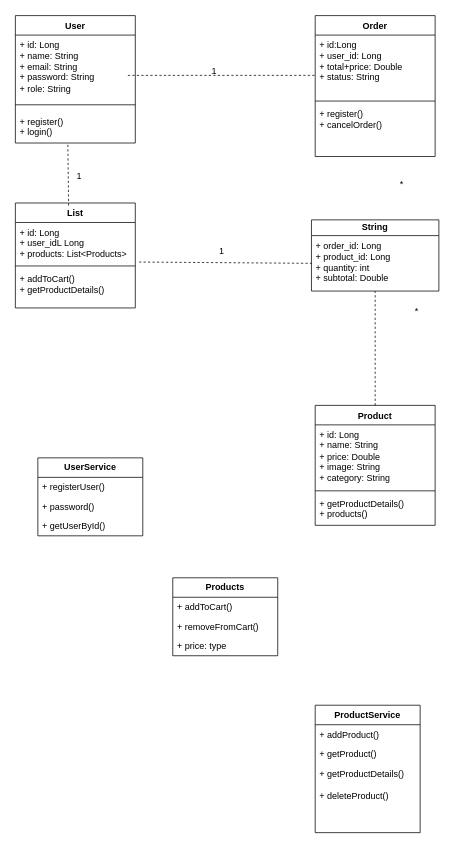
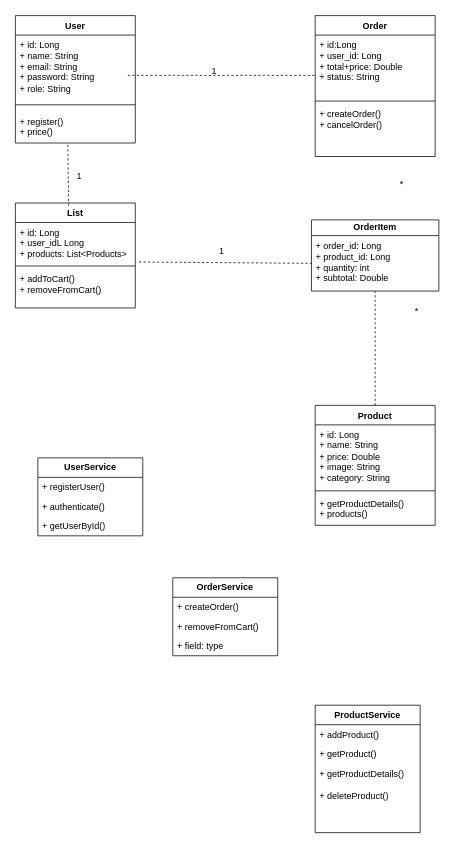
  <mxCell id="0" />
  <mxCell id="1" parent="0" />
  <mxCell id="2" value="User" style="swimlane;fontStyle=1;align=center;verticalAlign=top;childLayout=stackLayout;horizontal=1;startSize=26;horizontalStack=0;resizeParent=1;resizeParentMax=0;resizeLast=0;collapsible=1;marginBottom=0;whiteSpace=wrap;html=1;" vertex="1" parent="1"><mxGeometry x="20" y="20" width="160" height="170" as="geometry" /></mxCell>
  <mxCell id="3" value="+ id: Long&lt;div&gt;+ name: String&lt;/div&gt;&lt;div&gt;+ email: String&lt;/div&gt;&lt;div&gt;+ password: String&lt;/div&gt;&lt;div&gt;+ role: String&lt;/div&gt;" style="text;strokeColor=none;fillColor=none;align=left;verticalAlign=top;spacingLeft=4;spacingRight=4;overflow=hidden;rotatable=0;points=[[0,0.5],[1,0.5]];portConstraint=eastwest;whiteSpace=wrap;html=1;" vertex="1" parent="2"><mxGeometry y="26" width="160" height="84" as="geometry" /></mxCell>
  <mxCell id="4" value="" style="line;strokeWidth=1;fillColor=none;align=left;verticalAlign=middle;spacingTop=-1;spacingLeft=3;spacingRight=3;rotatable=0;labelPosition=right;points=[];portConstraint=eastwest;strokeColor=inherit;" vertex="1" parent="2"><mxGeometry y="110" width="160" height="18" as="geometry" /></mxCell>
- <mxCell id="5" value="+ register()&lt;div&gt;+ login()&lt;/div&gt;&lt;div&gt;&lt;br&gt;&lt;/div&gt;" style="text;strokeColor=none;fillColor=none;align=left;verticalAlign=top;spacingLeft=4;spacingRight=4;overflow=hidden;rotatable=0;points=[[0,0.5],[1,0.5]];portConstraint=eastwest;whiteSpace=wrap;html=1;" vertex="1" parent="2"><mxGeometry y="128" width="160" height="42" as="geometry" /></mxCell>
+ <mxCell id="5" value="+ register()&lt;div&gt;+ price()&lt;/div&gt;&lt;div&gt;&lt;br&gt;&lt;/div&gt;" style="text;strokeColor=none;fillColor=none;align=left;verticalAlign=top;spacingLeft=4;spacingRight=4;overflow=hidden;rotatable=0;points=[[0,0.5],[1,0.5]];portConstraint=eastwest;whiteSpace=wrap;html=1;" vertex="1" parent="2"><mxGeometry y="128" width="160" height="42" as="geometry" /></mxCell>
  <mxCell id="6" value="Product" style="swimlane;fontStyle=1;align=center;verticalAlign=top;childLayout=stackLayout;horizontal=1;startSize=26;horizontalStack=0;resizeParent=1;resizeParentMax=0;resizeLast=0;collapsible=1;marginBottom=0;whiteSpace=wrap;html=1;" vertex="1" parent="1"><mxGeometry x="420" y="540" width="160" height="160" as="geometry" /></mxCell>
  <mxCell id="7" value="+ id: Long&lt;div&gt;+ name: String&lt;/div&gt;&lt;div&gt;+ price: Double&lt;/div&gt;&lt;div&gt;+ image: String&lt;/div&gt;&lt;div&gt;+ category: String&lt;/div&gt;" style="text;strokeColor=none;fillColor=none;align=left;verticalAlign=top;spacingLeft=4;spacingRight=4;overflow=hidden;rotatable=0;points=[[0,0.5],[1,0.5]];portConstraint=eastwest;whiteSpace=wrap;html=1;" vertex="1" parent="6"><mxGeometry y="26" width="160" height="84" as="geometry" /></mxCell>
  <mxCell id="8" value="" style="line;strokeWidth=1;fillColor=none;align=left;verticalAlign=middle;spacingTop=-1;spacingLeft=3;spacingRight=3;rotatable=0;labelPosition=right;points=[];portConstraint=eastwest;strokeColor=inherit;" vertex="1" parent="6"><mxGeometry y="110" width="160" height="8" as="geometry" /></mxCell>
  <mxCell id="9" value="+ getProductDetails()&lt;div&gt;+ products()&lt;/div&gt;" style="text;strokeColor=none;fillColor=none;align=left;verticalAlign=top;spacingLeft=4;spacingRight=4;overflow=hidden;rotatable=0;points=[[0,0.5],[1,0.5]];portConstraint=eastwest;whiteSpace=wrap;html=1;" vertex="1" parent="6"><mxGeometry y="118" width="160" height="42" as="geometry" /></mxCell>
  <mxCell id="10" value="List" style="swimlane;fontStyle=1;align=center;verticalAlign=top;childLayout=stackLayout;horizontal=1;startSize=26;horizontalStack=0;resizeParent=1;resizeParentMax=0;resizeLast=0;collapsible=1;marginBottom=0;whiteSpace=wrap;html=1;" vertex="1" parent="1"><mxGeometry x="20" y="270" width="160" height="140" as="geometry" /></mxCell>
  <mxCell id="11" value="+ id: Long&lt;div&gt;+ user_idL Long&lt;/div&gt;&lt;div&gt;+ products: List&amp;lt;Products&amp;gt;&lt;/div&gt;" style="text;strokeColor=none;fillColor=none;align=left;verticalAlign=top;spacingLeft=4;spacingRight=4;overflow=hidden;rotatable=0;points=[[0,0.5],[1,0.5]];portConstraint=eastwest;whiteSpace=wrap;html=1;" vertex="1" parent="10"><mxGeometry y="26" width="160" height="54" as="geometry" /></mxCell>
  <mxCell id="12" value="" style="line;strokeWidth=1;fillColor=none;align=left;verticalAlign=middle;spacingTop=-1;spacingLeft=3;spacingRight=3;rotatable=0;labelPosition=right;points=[];portConstraint=eastwest;strokeColor=inherit;" vertex="1" parent="10"><mxGeometry y="80" width="160" height="8" as="geometry" /></mxCell>
- <mxCell id="13" value="+ addToCart()&lt;div&gt;+ getProductDetails()&lt;/div&gt;" style="text;strokeColor=none;fillColor=none;align=left;verticalAlign=top;spacingLeft=4;spacingRight=4;overflow=hidden;rotatable=0;points=[[0,0.5],[1,0.5]];portConstraint=eastwest;whiteSpace=wrap;html=1;" vertex="1" parent="10"><mxGeometry y="88" width="160" height="52" as="geometry" /></mxCell>
- <mxCell id="14" value="&lt;b&gt;String&lt;/b&gt;" style="swimlane;fontStyle=0;childLayout=stackLayout;horizontal=1;startSize=21;fillColor=none;horizontalStack=0;resizeParent=1;resizeParentMax=0;resizeLast=0;collapsible=1;marginBottom=0;whiteSpace=wrap;html=1;" vertex="1" parent="1"><mxGeometry x="415" y="292.5" width="170" height="95" as="geometry" /></mxCell>
+ <mxCell id="13" value="+ addToCart()&lt;div&gt;+ removeFromCart()&lt;/div&gt;" style="text;strokeColor=none;fillColor=none;align=left;verticalAlign=top;spacingLeft=4;spacingRight=4;overflow=hidden;rotatable=0;points=[[0,0.5],[1,0.5]];portConstraint=eastwest;whiteSpace=wrap;html=1;" vertex="1" parent="10"><mxGeometry y="88" width="160" height="52" as="geometry" /></mxCell>
+ <mxCell id="14" value="&lt;b&gt;OrderItem&lt;/b&gt;" style="swimlane;fontStyle=0;childLayout=stackLayout;horizontal=1;startSize=21;fillColor=none;horizontalStack=0;resizeParent=1;resizeParentMax=0;resizeLast=0;collapsible=1;marginBottom=0;whiteSpace=wrap;html=1;" vertex="1" parent="1"><mxGeometry x="415" y="292.5" width="170" height="95" as="geometry" /></mxCell>
  <mxCell id="15" value="&lt;span style=&quot;color: rgb(0, 0, 0);&quot;&gt;+ order_id: Long&lt;/span&gt;&lt;div style=&quot;scrollbar-color: light-dark(#e2e2e2, #4b4b4b)&lt;br/&gt;&#09;&#09;&#09;&#09;&#09;light-dark(#fbfbfb, var(--dark-panel-color));&quot;&gt;+ product_id: Long&lt;/div&gt;&lt;div style=&quot;scrollbar-color: light-dark(#e2e2e2, #4b4b4b)&lt;br/&gt;&#09;&#09;&#09;&#09;&#09;light-dark(#fbfbfb, var(--dark-panel-color));&quot;&gt;+ quantity: int&lt;/div&gt;&lt;div style=&quot;scrollbar-color: light-dark(#e2e2e2, #4b4b4b)&lt;br/&gt;&#09;&#09;&#09;&#09;&#09;light-dark(#fbfbfb, var(--dark-panel-color));&quot;&gt;&lt;span style=&quot;scrollbar-color: light-dark(#e2e2e2, #4b4b4b)&lt;br/&gt;&#09;&#09;&#09;&#09;&#09;light-dark(#fbfbfb, var(--dark-panel-color)); background-color: transparent;&quot;&gt;+ subtotal: Double&lt;/span&gt;&lt;/div&gt;" style="text;strokeColor=none;fillColor=none;align=left;verticalAlign=top;spacingLeft=4;spacingRight=4;overflow=hidden;rotatable=0;points=[[0,0.5],[1,0.5]];portConstraint=eastwest;whiteSpace=wrap;html=1;" vertex="1" parent="14"><mxGeometry y="21" width="170" height="74" as="geometry" /></mxCell>
  <mxCell id="16" value="&lt;b&gt;UserService&lt;/b&gt;" style="swimlane;fontStyle=0;childLayout=stackLayout;horizontal=1;startSize=26;fillColor=none;horizontalStack=0;resizeParent=1;resizeParentMax=0;resizeLast=0;collapsible=1;marginBottom=0;whiteSpace=wrap;html=1;" vertex="1" parent="1"><mxGeometry x="50" y="610" width="140" height="104" as="geometry" /></mxCell>
  <mxCell id="17" value="+ registerUser()" style="text;strokeColor=none;fillColor=none;align=left;verticalAlign=top;spacingLeft=4;spacingRight=4;overflow=hidden;rotatable=0;points=[[0,0.5],[1,0.5]];portConstraint=eastwest;whiteSpace=wrap;html=1;" vertex="1" parent="16"><mxGeometry y="26" width="140" height="26" as="geometry" /></mxCell>
- <mxCell id="18" value="+ password()" style="text;strokeColor=none;fillColor=none;align=left;verticalAlign=top;spacingLeft=4;spacingRight=4;overflow=hidden;rotatable=0;points=[[0,0.5],[1,0.5]];portConstraint=eastwest;whiteSpace=wrap;html=1;" vertex="1" parent="16"><mxGeometry y="52" width="140" height="26" as="geometry" /></mxCell>
+ <mxCell id="18" value="+ authenticate()" style="text;strokeColor=none;fillColor=none;align=left;verticalAlign=top;spacingLeft=4;spacingRight=4;overflow=hidden;rotatable=0;points=[[0,0.5],[1,0.5]];portConstraint=eastwest;whiteSpace=wrap;html=1;" vertex="1" parent="16"><mxGeometry y="52" width="140" height="26" as="geometry" /></mxCell>
  <mxCell id="19" value="+ getUserById()" style="text;strokeColor=none;fillColor=none;align=left;verticalAlign=top;spacingLeft=4;spacingRight=4;overflow=hidden;rotatable=0;points=[[0,0.5],[1,0.5]];portConstraint=eastwest;whiteSpace=wrap;html=1;" vertex="1" parent="16"><mxGeometry y="78" width="140" height="26" as="geometry" /></mxCell>
  <mxCell id="20" value="&lt;b&gt;ProductService&lt;/b&gt;" style="swimlane;fontStyle=0;childLayout=stackLayout;horizontal=1;startSize=26;fillColor=none;horizontalStack=0;resizeParent=1;resizeParentMax=0;resizeLast=0;collapsible=1;marginBottom=0;whiteSpace=wrap;html=1;" vertex="1" parent="1"><mxGeometry x="420" y="940" width="140" height="170" as="geometry" /></mxCell>
  <mxCell id="21" value="+ addProduct() " style="text;strokeColor=none;fillColor=none;align=left;verticalAlign=top;spacingLeft=4;spacingRight=4;overflow=hidden;rotatable=0;points=[[0,0.5],[1,0.5]];portConstraint=eastwest;whiteSpace=wrap;html=1;" vertex="1" parent="20"><mxGeometry y="26" width="140" height="26" as="geometry" /></mxCell>
  <mxCell id="22" value="+ getProduct()" style="text;strokeColor=none;fillColor=none;align=left;verticalAlign=top;spacingLeft=4;spacingRight=4;overflow=hidden;rotatable=0;points=[[0,0.5],[1,0.5]];portConstraint=eastwest;whiteSpace=wrap;html=1;" vertex="1" parent="20"><mxGeometry y="52" width="140" height="26" as="geometry" /></mxCell>
  <mxCell id="23" value="+ getProductDetails()&lt;div&gt;&lt;br&gt;&lt;/div&gt;&lt;div&gt;+ deleteProduct()&lt;/div&gt;" style="text;strokeColor=none;fillColor=none;align=left;verticalAlign=top;spacingLeft=4;spacingRight=4;overflow=hidden;rotatable=0;points=[[0,0.5],[1,0.5]];portConstraint=eastwest;whiteSpace=wrap;html=1;" vertex="1" parent="20"><mxGeometry y="78" width="140" height="92" as="geometry" /></mxCell>
- <mxCell id="24" value="&lt;b&gt;Products&lt;/b&gt;" style="swimlane;fontStyle=0;childLayout=stackLayout;horizontal=1;startSize=26;fillColor=none;horizontalStack=0;resizeParent=1;resizeParentMax=0;resizeLast=0;collapsible=1;marginBottom=0;whiteSpace=wrap;html=1;" vertex="1" parent="1"><mxGeometry x="230" y="770" width="140" height="104" as="geometry" /></mxCell>
- <mxCell id="25" value="+ addToCart()" style="text;strokeColor=none;fillColor=none;align=left;verticalAlign=top;spacingLeft=4;spacingRight=4;overflow=hidden;rotatable=0;points=[[0,0.5],[1,0.5]];portConstraint=eastwest;whiteSpace=wrap;html=1;" vertex="1" parent="24"><mxGeometry y="26" width="140" height="26" as="geometry" /></mxCell>
+ <mxCell id="24" value="&lt;b&gt;OrderService&lt;/b&gt;" style="swimlane;fontStyle=0;childLayout=stackLayout;horizontal=1;startSize=26;fillColor=none;horizontalStack=0;resizeParent=1;resizeParentMax=0;resizeLast=0;collapsible=1;marginBottom=0;whiteSpace=wrap;html=1;" vertex="1" parent="1"><mxGeometry x="230" y="770" width="140" height="104" as="geometry" /></mxCell>
+ <mxCell id="25" value="+ createOrder()" style="text;strokeColor=none;fillColor=none;align=left;verticalAlign=top;spacingLeft=4;spacingRight=4;overflow=hidden;rotatable=0;points=[[0,0.5],[1,0.5]];portConstraint=eastwest;whiteSpace=wrap;html=1;" vertex="1" parent="24"><mxGeometry y="26" width="140" height="26" as="geometry" /></mxCell>
  <mxCell id="26" value="+ removeFromCart()" style="text;strokeColor=none;fillColor=none;align=left;verticalAlign=top;spacingLeft=4;spacingRight=4;overflow=hidden;rotatable=0;points=[[0,0.5],[1,0.5]];portConstraint=eastwest;whiteSpace=wrap;html=1;" vertex="1" parent="24"><mxGeometry y="52" width="140" height="26" as="geometry" /></mxCell>
- <mxCell id="27" value="+ price: type" style="text;strokeColor=none;fillColor=none;align=left;verticalAlign=top;spacingLeft=4;spacingRight=4;overflow=hidden;rotatable=0;points=[[0,0.5],[1,0.5]];portConstraint=eastwest;whiteSpace=wrap;html=1;" vertex="1" parent="24"><mxGeometry y="78" width="140" height="26" as="geometry" /></mxCell>
+ <mxCell id="27" value="+ field: type" style="text;strokeColor=none;fillColor=none;align=left;verticalAlign=top;spacingLeft=4;spacingRight=4;overflow=hidden;rotatable=0;points=[[0,0.5],[1,0.5]];portConstraint=eastwest;whiteSpace=wrap;html=1;" vertex="1" parent="24"><mxGeometry y="78" width="140" height="26" as="geometry" /></mxCell>
  <mxCell id="28" value="Order" style="swimlane;fontStyle=1;align=center;verticalAlign=top;childLayout=stackLayout;horizontal=1;startSize=26;horizontalStack=0;resizeParent=1;resizeParentMax=0;resizeLast=0;collapsible=1;marginBottom=0;whiteSpace=wrap;html=1;" vertex="1" parent="1"><mxGeometry x="420" y="20" width="160" height="188" as="geometry" /></mxCell>
  <mxCell id="29" value="+ id:Long&lt;div&gt;+ user_id: Long&lt;/div&gt;&lt;div&gt;+ total+price: Double&lt;/div&gt;&lt;div&gt;+ status: String&lt;/div&gt;" style="text;strokeColor=none;fillColor=none;align=left;verticalAlign=top;spacingLeft=4;spacingRight=4;overflow=hidden;rotatable=0;points=[[0,0.5],[1,0.5]];portConstraint=eastwest;whiteSpace=wrap;html=1;" vertex="1" parent="28"><mxGeometry y="26" width="160" height="84" as="geometry" /></mxCell>
  <mxCell id="30" value="" style="line;strokeWidth=1;fillColor=none;align=left;verticalAlign=middle;spacingTop=-1;spacingLeft=3;spacingRight=3;rotatable=0;labelPosition=right;points=[];portConstraint=eastwest;strokeColor=inherit;" vertex="1" parent="28"><mxGeometry y="110" width="160" height="8" as="geometry" /></mxCell>
- <mxCell id="31" value="+ register()&lt;div&gt;+ cancelOrder()&lt;/div&gt;&lt;div&gt;&lt;br&gt;&lt;/div&gt;" style="text;strokeColor=none;fillColor=none;align=left;verticalAlign=top;spacingLeft=4;spacingRight=4;overflow=hidden;rotatable=0;points=[[0,0.5],[1,0.5]];portConstraint=eastwest;whiteSpace=wrap;html=1;" vertex="1" parent="28"><mxGeometry y="118" width="160" height="70" as="geometry" /></mxCell>
+ <mxCell id="31" value="+ createOrder()&lt;div&gt;+ cancelOrder()&lt;/div&gt;&lt;div&gt;&lt;br&gt;&lt;/div&gt;" style="text;strokeColor=none;fillColor=none;align=left;verticalAlign=top;spacingLeft=4;spacingRight=4;overflow=hidden;rotatable=0;points=[[0,0.5],[1,0.5]];portConstraint=eastwest;whiteSpace=wrap;html=1;" vertex="1" parent="28"><mxGeometry y="118" width="160" height="70" as="geometry" /></mxCell>
  <mxCell id="32" value="" style="endArrow=none;dashed=1;html=1;entryX=-0.006;entryY=0.64;entryDx=0;entryDy=0;entryPerimeter=0;exitX=0.938;exitY=0.64;exitDx=0;exitDy=0;exitPerimeter=0;" edge="1" parent="1" source="3" target="29"><mxGeometry width="50" height="50" relative="1" as="geometry"><mxPoint x="140" y="170" as="sourcePoint" /><mxPoint x="190" y="120" as="targetPoint" /></mxGeometry></mxCell>
  <mxCell id="33" value="" style="endArrow=none;dashed=1;html=1;entryX=0;entryY=0.5;entryDx=0;entryDy=0;exitX=1.031;exitY=0.977;exitDx=0;exitDy=0;exitPerimeter=0;" edge="1" parent="1" source="11" target="15"><mxGeometry width="50" height="50" relative="1" as="geometry"><mxPoint x="280" y="410" as="sourcePoint" /><mxPoint x="330" y="360" as="targetPoint" /></mxGeometry></mxCell>
  <mxCell id="34" value="" style="endArrow=none;dashed=1;html=1;exitX=0.444;exitY=0.024;exitDx=0;exitDy=0;exitPerimeter=0;" edge="1" parent="1" source="10"><mxGeometry width="50" height="50" relative="1" as="geometry"><mxPoint x="90" y="250" as="sourcePoint" /><mxPoint x="90" y="190" as="targetPoint" /></mxGeometry></mxCell>
  <mxCell id="35" value="" style="endArrow=none;dashed=1;html=1;exitX=0.5;exitY=0;exitDx=0;exitDy=0;" edge="1" parent="1" source="6"><mxGeometry width="50" height="50" relative="1" as="geometry"><mxPoint x="450" y="437.5" as="sourcePoint" /><mxPoint x="500" y="387.5" as="targetPoint" /></mxGeometry></mxCell>
  <mxCell id="36" value="1" style="text;html=1;align=center;verticalAlign=middle;resizable=0;points=[];autosize=1;strokeColor=none;fillColor=none;" vertex="1" parent="1"><mxGeometry x="270" y="80" width="30" height="30" as="geometry" /></mxCell>
  <mxCell id="37" value="1" style="text;html=1;align=center;verticalAlign=middle;resizable=0;points=[];autosize=1;strokeColor=none;fillColor=none;" vertex="1" parent="1"><mxGeometry x="90" y="220" width="30" height="30" as="geometry" /></mxCell>
  <mxCell id="38" value="1" style="text;html=1;align=center;verticalAlign=middle;resizable=0;points=[];autosize=1;strokeColor=none;fillColor=none;" vertex="1" parent="1"><mxGeometry x="280" y="320" width="30" height="30" as="geometry" /></mxCell>
  <mxCell id="39" value="*" style="text;html=1;align=center;verticalAlign=middle;resizable=0;points=[];autosize=1;strokeColor=none;fillColor=none;" vertex="1" parent="1"><mxGeometry x="520" y="230" width="30" height="30" as="geometry" /></mxCell>
  <mxCell id="40" value="*" style="text;html=1;align=center;verticalAlign=middle;resizable=0;points=[];autosize=1;strokeColor=none;fillColor=none;" vertex="1" parent="1"><mxGeometry x="540" y="400" width="30" height="30" as="geometry" /></mxCell>
